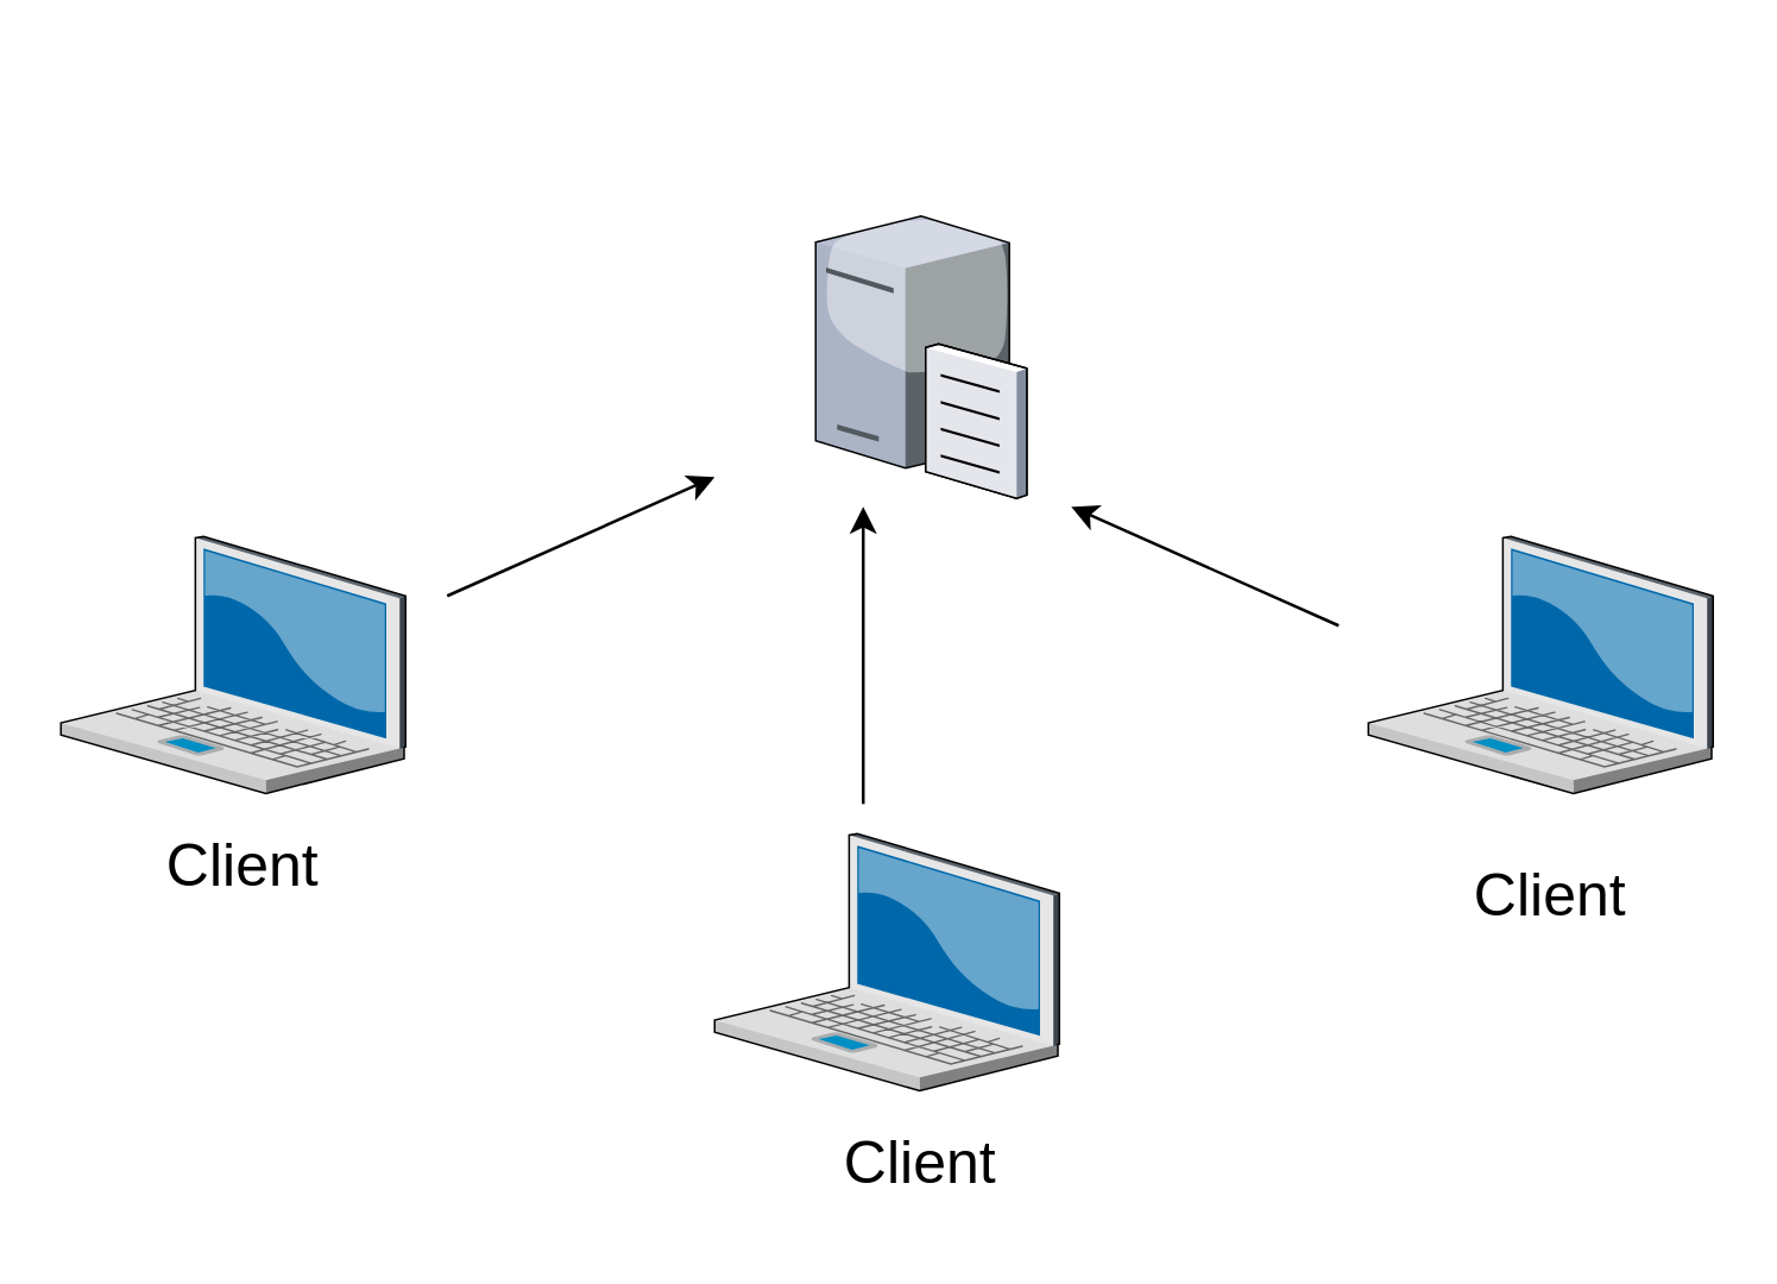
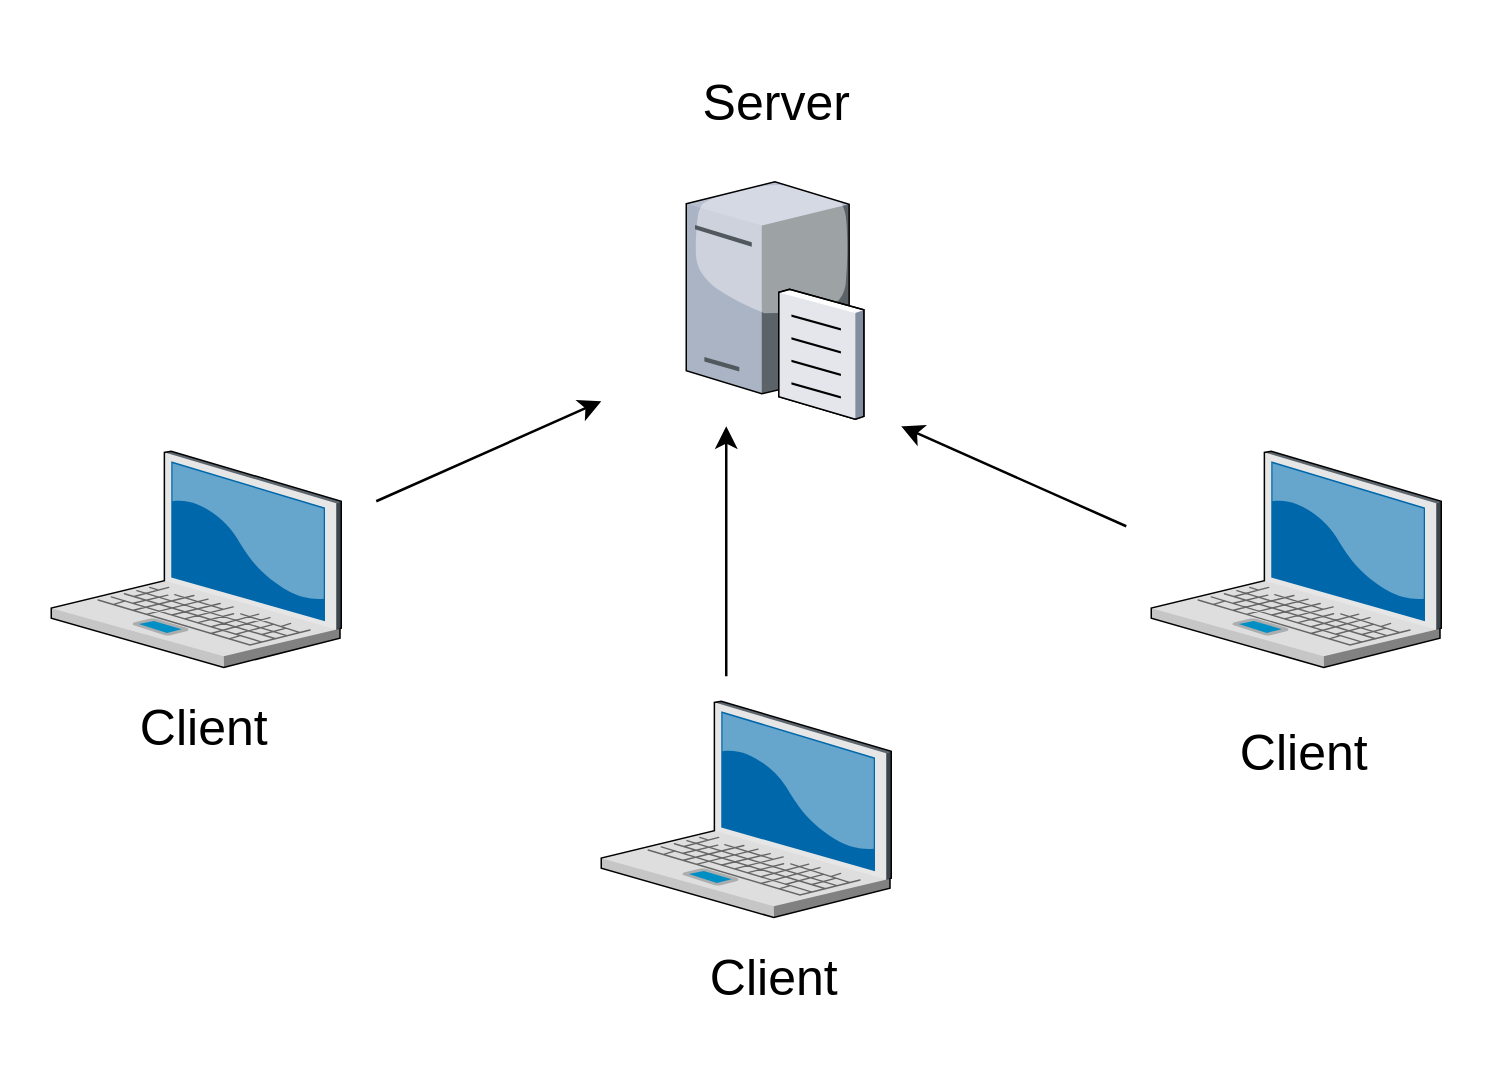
  <mxCell id="0" />
  <mxCell id="1" parent="0" />
  <mxCell id="2" value="" style="verticalLabelPosition=bottom;sketch=0;aspect=fixed;html=1;verticalAlign=top;strokeColor=none;align=center;outlineConnect=0;shape=mxgraph.citrix.file_server;fontSize=17;fontColor=#000000;" vertex="1" parent="1"><mxGeometry x="274" y="70" width="71" height="97" as="geometry" /></mxCell>
  <mxCell id="3" value="" style="verticalLabelPosition=bottom;sketch=0;aspect=fixed;html=1;verticalAlign=top;strokeColor=none;align=center;outlineConnect=0;shape=mxgraph.citrix.laptop_2;fontSize=17;fontColor=#000000;" vertex="1" parent="1"><mxGeometry x="20" y="180" width="116" height="86.5" as="geometry" /></mxCell>
  <mxCell id="4" value="" style="verticalLabelPosition=bottom;sketch=0;aspect=fixed;html=1;verticalAlign=top;strokeColor=none;align=center;outlineConnect=0;shape=mxgraph.citrix.laptop_2;fontSize=17;fontColor=#000000;" vertex="1" parent="1"><mxGeometry x="240" y="280" width="116" height="86.5" as="geometry" /></mxCell>
  <mxCell id="5" value="" style="verticalLabelPosition=bottom;sketch=0;aspect=fixed;html=1;verticalAlign=top;strokeColor=none;align=center;outlineConnect=0;shape=mxgraph.citrix.laptop_2;fontSize=17;fontColor=#000000;" vertex="1" parent="1"><mxGeometry x="460" y="180" width="116" height="86.5" as="geometry" /></mxCell>
+ <mxCell id="6" value="Server" style="text;html=1;align=center;verticalAlign=middle;resizable=0;points=[];autosize=1;strokeColor=none;fillColor=none;fontSize=20;fontColor=#000000;" vertex="1" parent="1"><mxGeometry x="269.5" y="20" width="80" height="40" as="geometry" /></mxCell>
  <mxCell id="7" value="Client" style="text;html=1;align=center;verticalAlign=middle;resizable=0;points=[];autosize=1;strokeColor=none;fillColor=none;fontSize=20;fontColor=#000000;" vertex="1" parent="1"><mxGeometry x="46" y="270" width="70" height="40" as="geometry" /></mxCell>
  <mxCell id="8" value="Client" style="text;html=1;align=center;verticalAlign=middle;resizable=0;points=[];autosize=1;strokeColor=none;fillColor=none;fontSize=20;fontColor=#000000;" vertex="1" parent="1"><mxGeometry x="486" y="280" width="70" height="40" as="geometry" /></mxCell>
  <mxCell id="9" value="" style="endArrow=classic;html=1;rounded=0;fontSize=21;fontColor=#000000;" edge="1" parent="1"><mxGeometry width="50" height="50" relative="1" as="geometry"><mxPoint x="290" y="270" as="sourcePoint" /><mxPoint x="290" y="170" as="targetPoint" /></mxGeometry></mxCell>
  <mxCell id="10" value="" style="endArrow=classic;html=1;rounded=0;fontSize=21;fontColor=#000000;" edge="1" parent="1"><mxGeometry width="50" height="50" relative="1" as="geometry"><mxPoint x="450" y="210" as="sourcePoint" /><mxPoint x="360" y="170" as="targetPoint" /></mxGeometry></mxCell>
  <mxCell id="11" value="" style="endArrow=classic;html=1;rounded=0;fontSize=21;fontColor=#000000;" edge="1" parent="1"><mxGeometry x="1" y="143" width="50" height="50" relative="1" as="geometry"><mxPoint x="150" y="200" as="sourcePoint" /><mxPoint x="240" y="160" as="targetPoint" /><mxPoint x="3" y="-30" as="offset" /></mxGeometry></mxCell>
  <mxCell id="12" value="Client" style="text;html=1;align=center;verticalAlign=middle;resizable=0;points=[];autosize=1;strokeColor=none;fillColor=none;fontSize=20;fontColor=#000000;" vertex="1" parent="1"><mxGeometry x="274" y="370" width="70" height="40" as="geometry" /></mxCell>
